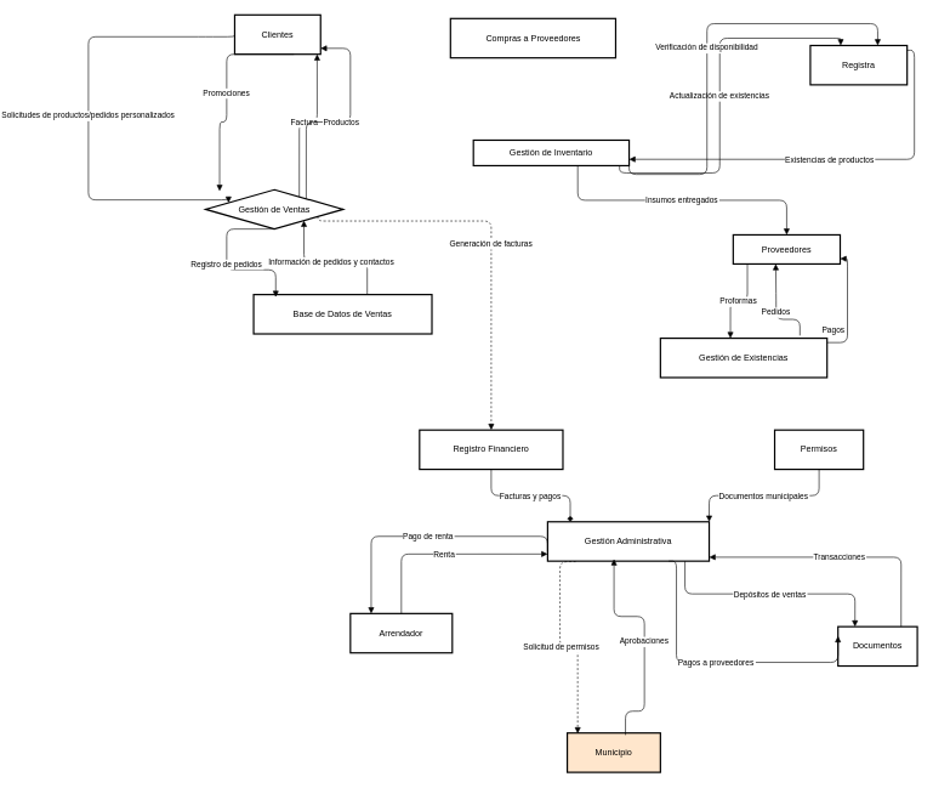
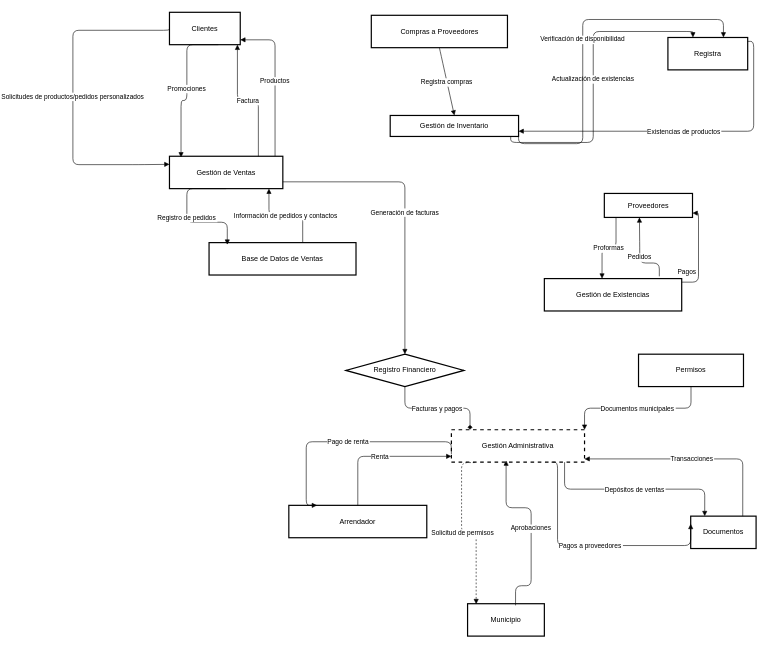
  <mxCell id="0" />
  <mxCell id="1" parent="0" />
- <mxCell id="2" value="Clientes" style="whiteSpace=wrap;strokeWidth=2;" parent="1" vertex="1"><mxGeometry x="221" y="20" width="118" height="54" as="geometry" /></mxCell>
- <mxCell id="3" value="Gestión de Ventas" style="rhombus;whiteSpace=wrap;strokeWidth=2;" parent="1" vertex="1"><mxGeometry x="181" y="260" width="189" height="54" as="geometry" /></mxCell>
+ <mxCell id="2" value="Clientes" style="whiteSpace=wrap;strokeWidth=2;" parent="1" vertex="1"><mxGeometry x="181" y="20" width="118" height="54" as="geometry" /></mxCell>
+ <mxCell id="3" value="Gestión de Ventas" style="whiteSpace=wrap;strokeWidth=2;" parent="1" vertex="1"><mxGeometry x="181" y="260" width="189" height="54" as="geometry" /></mxCell>
  <mxCell id="4" value="Proveedores" style="whiteSpace=wrap;strokeWidth=2;" parent="1" vertex="1"><mxGeometry x="906" y="322" width="147" height="40" as="geometry" /></mxCell>
  <mxCell id="5" value="Gestión de Existencias" style="whiteSpace=wrap;strokeWidth=2;" parent="1" vertex="1"><mxGeometry x="806" y="463.96" width="229" height="54" as="geometry" /></mxCell>
- <mxCell id="6" value="Arrendador" style="whiteSpace=wrap;strokeWidth=2;" parent="1" vertex="1"><mxGeometry x="380" y="842" width="140" height="54" as="geometry" /></mxCell>
- <mxCell id="7" value="Gestión Administrativa" style="whiteSpace=wrap;strokeWidth=2;" parent="1" vertex="1"><mxGeometry x="651" y="716" width="222" height="54" as="geometry" /></mxCell>
- <mxCell id="8" value="Municipio" style="whiteSpace=wrap;strokeWidth=2;fillColor=#ffe6cc;" parent="1" vertex="1"><mxGeometry x="678" y="1006" width="128" height="54" as="geometry" /></mxCell>
+ <mxCell id="6" value="Arrendador" style="whiteSpace=wrap;strokeWidth=2;" parent="1" vertex="1"><mxGeometry x="380" y="842" width="230" height="54" as="geometry" /></mxCell>
+ <mxCell id="7" value="Gestión Administrativa" style="whiteSpace=wrap;strokeWidth=2;dashed=1;" parent="1" vertex="1"><mxGeometry x="651" y="716" width="222" height="54" as="geometry" /></mxCell>
+ <mxCell id="8" value="Municipio" style="whiteSpace=wrap;strokeWidth=2;" parent="1" vertex="1"><mxGeometry x="678" y="1006" width="128" height="54" as="geometry" /></mxCell>
  <mxCell id="9" value="Documentos" style="whiteSpace=wrap;strokeWidth=2;" parent="1" vertex="1"><mxGeometry x="1050" y="860" width="109" height="54" as="geometry" /></mxCell>
  <mxCell id="10" value="Base de Datos de Ventas" style="whiteSpace=wrap;strokeWidth=2;" parent="1" vertex="1"><mxGeometry x="247" y="404" width="245" height="54" as="geometry" /></mxCell>
- <mxCell id="11" value="Registro Financiero" style="whiteSpace=wrap;strokeWidth=2;" parent="1" vertex="1"><mxGeometry x="475" y="590" width="197" height="54" as="geometry" /></mxCell>
+ <mxCell id="11" value="Registro Financiero" style="rhombus;whiteSpace=wrap;strokeWidth=2;" parent="1" vertex="1"><mxGeometry x="475" y="590" width="197" height="54" as="geometry" /></mxCell>
  <mxCell id="12" value="Gestión de Inventario" style="whiteSpace=wrap;strokeWidth=2;" parent="1" vertex="1"><mxGeometry x="549" y="192" width="214" height="35" as="geometry" /></mxCell>
  <mxCell id="13" value="Registra" style="whiteSpace=wrap;strokeWidth=2;" parent="1" vertex="1"><mxGeometry x="1012" y="62" width="133" height="54" as="geometry" /></mxCell>
  <mxCell id="14" value="Compras a Proveedores" style="whiteSpace=wrap;strokeWidth=2;" parent="1" vertex="1"><mxGeometry x="517.5" y="25" width="227" height="54" as="geometry" /></mxCell>
- <mxCell id="15" value="Permisos" style="whiteSpace=wrap;strokeWidth=2;" parent="1" vertex="1"><mxGeometry x="963" y="590" width="122" height="54" as="geometry" /></mxCell>
+ <mxCell id="15" value="Permisos" style="whiteSpace=wrap;strokeWidth=2;" parent="1" vertex="1"><mxGeometry x="963" y="590" width="175" height="54" as="geometry" /></mxCell>
  <mxCell id="16" value="Solicitudes de productos/pedidos personalizados" style="startArrow=none;endArrow=block;exitX=0;exitY=0.5;entryX=0;entryY=0.25;edgeStyle=orthogonalEdgeStyle;entryDx=0;entryDy=0;exitDx=0;exitDy=0;" parent="1" source="2" target="3" edge="1"><mxGeometry x="-0.002" relative="1" as="geometry"><Array as="points"><mxPoint x="181" y="50" /><mxPoint x="20" y="50" /><mxPoint x="20" y="274" /><mxPoint x="130" y="274" /></Array><mxPoint as="offset" /></mxGeometry></mxCell>
  <mxCell id="17" value="Factura" style="startArrow=none;endArrow=block;exitX=0.79;exitY=-0.01;entryX=0.96;entryY=1;edgeStyle=orthogonalEdgeStyle;" parent="1" source="3" target="2" edge="1"><mxGeometry relative="1" as="geometry" /></mxCell>
  <mxCell id="18" value="Productos" style="startArrow=none;endArrow=block;exitX=0.94;exitY=-0.01;entryX=1;entryY=0.85;edgeStyle=orthogonalEdgeStyle;" parent="1" source="3" target="2" edge="1"><mxGeometry relative="1" as="geometry" /></mxCell>
  <mxCell id="19" value="Promociones" style="startArrow=none;endArrow=block;exitX=0.69;exitY=1;entryX=0.102;entryY=0.036;edgeStyle=orthogonalEdgeStyle;entryDx=0;entryDy=0;entryPerimeter=0;" parent="1" source="2" target="3" edge="1"><mxGeometry relative="1" as="geometry"><Array as="points"><mxPoint x="210" y="74" /><mxPoint x="210" y="167" /><mxPoint x="200" y="167" /></Array></mxGeometry></mxCell>
  <mxCell id="20" value="Proformas" style="startArrow=none;endArrow=block;exitX=0.14;exitY=0.99;entryX=0.42;entryY=0;edgeStyle=orthogonalEdgeStyle;" parent="1" source="4" target="5" edge="1"><mxGeometry relative="1" as="geometry" /></mxCell>
  <mxCell id="21" value="Pedidos" style="startArrow=none;endArrow=block;exitX=0.837;exitY=-0.069;entryX=0.4;entryY=0.99;edgeStyle=orthogonalEdgeStyle;exitDx=0;exitDy=0;exitPerimeter=0;" parent="1" source="5" target="4" edge="1"><mxGeometry relative="1" as="geometry"><Array as="points"><mxPoint x="998" y="437.96" /><mxPoint x="965" y="437.96" /><mxPoint x="965" y="411.96" /></Array></mxGeometry></mxCell>
  <mxCell id="22" value="Pagos" style="startArrow=none;endArrow=block;exitX=1;exitY=0.11;entryX=1;entryY=0.82;edgeStyle=orthogonalEdgeStyle;" parent="1" source="5" target="4" edge="1"><mxGeometry x="-0.405" y="19" relative="1" as="geometry"><mxPoint as="offset" /></mxGeometry></mxCell>
  <mxCell id="23" value="Renta" style="startArrow=none;endArrow=block;exitX=0.5;exitY=0.01;entryX=0;entryY=0.82;edgeStyle=orthogonalEdgeStyle;" parent="1" source="6" target="7" edge="1"><mxGeometry relative="1" as="geometry" /></mxCell>
  <mxCell id="24" value="Pago de renta" style="startArrow=none;endArrow=block;exitX=0;exitY=0.76;entryX=0.21;entryY=0.01;edgeStyle=orthogonalEdgeStyle;" parent="1" source="7" target="6" edge="1"><mxGeometry relative="1" as="geometry"><Array as="points"><mxPoint x="651" y="736" /><mxPoint x="409" y="736" /></Array></mxGeometry></mxCell>
  <mxCell id="25" value="Aprobaciones" style="startArrow=none;endArrow=block;exitX=0.5;exitY=0.01;edgeStyle=orthogonalEdgeStyle;entryX=0.411;entryY=0.949;entryDx=0;entryDy=0;entryPerimeter=0;" parent="1" target="7" edge="1"><mxGeometry relative="1" as="geometry"><Array as="points"><mxPoint x="758" y="976" /><mxPoint x="784" y="976" /><mxPoint x="784" y="846" /><mxPoint x="742" y="846" /></Array><mxPoint x="758" y="1008.75" as="sourcePoint" /><mxPoint x="765" y="756" as="targetPoint" /></mxGeometry></mxCell>
  <mxCell id="26" value="Solicitud de permisos" style="startArrow=none;endArrow=block;exitX=0.174;exitY=1.013;entryX=0.112;entryY=0.013;edgeStyle=orthogonalEdgeStyle;exitDx=0;exitDy=0;exitPerimeter=0;entryDx=0;entryDy=0;entryPerimeter=0;dashed=1;" parent="1" source="7" target="8" edge="1"><mxGeometry relative="1" as="geometry"><Array as="points"><mxPoint x="668" y="771" /><mxPoint x="668" y="888" /><mxPoint x="692" y="888" /></Array></mxGeometry></mxCell>
  <mxCell id="27" value="Transacciones" style="startArrow=none;endArrow=block;exitX=0.79;exitY=0.01;entryX=1;entryY=0.9;edgeStyle=orthogonalEdgeStyle;" parent="1" source="9" target="7" edge="1"><mxGeometry relative="1" as="geometry" /></mxCell>
  <mxCell id="28" value="Pagos a proveedores" style="startArrow=none;endArrow=block;exitX=0.75;exitY=1;entryX=0;entryY=0.24;edgeStyle=orthogonalEdgeStyle;exitDx=0;exitDy=0;" parent="1" source="7" target="9" edge="1"><mxGeometry relative="1" as="geometry"><Array as="points"><mxPoint x="828" y="770" /><mxPoint x="828" y="909" /></Array></mxGeometry></mxCell>
  <mxCell id="29" value="Depósitos de ventas" style="startArrow=none;endArrow=block;exitX=0.85;exitY=1;entryX=0.22;entryY=0.01;edgeStyle=orthogonalEdgeStyle;" parent="1" source="7" target="9" edge="1"><mxGeometry relative="1" as="geometry" /></mxCell>
  <mxCell id="30" value="Registro de pedidos" style="startArrow=none;endArrow=block;exitX=0.5;exitY=0.99;entryX=0.124;entryY=0.065;edgeStyle=orthogonalEdgeStyle;entryDx=0;entryDy=0;entryPerimeter=0;" parent="1" source="3" target="10" edge="1"><mxGeometry relative="1" as="geometry"><Array as="points"><mxPoint x="210" y="314" /><mxPoint x="210" y="370" /><mxPoint x="277" y="370" /></Array></mxGeometry></mxCell>
- <mxCell id="31" value="Generación de facturas" style="startArrow=none;endArrow=block;exitX=1;exitY=0.79;entryX=0.5;entryY=-0.01;edgeStyle=orthogonalEdgeStyle;dashed=1;" parent="1" source="3" target="11" edge="1"><mxGeometry x="0.035" relative="1" as="geometry"><Array as="points"><mxPoint x="574" y="303" /></Array><mxPoint as="offset" /></mxGeometry></mxCell>
+ <mxCell id="31" value="Generación de facturas" style="startArrow=none;endArrow=block;exitX=1;exitY=0.79;entryX=0.5;entryY=-0.01;edgeStyle=orthogonalEdgeStyle;" parent="1" source="3" target="11" edge="1"><mxGeometry x="0.035" relative="1" as="geometry"><Array as="points"><mxPoint x="574" y="303" /></Array><mxPoint as="offset" /></mxGeometry></mxCell>
  <mxCell id="32" value="Actualización de existencias" style="startArrow=none;endArrow=block;exitX=0.93;exitY=0.99;entryX=0.31;entryY=-0.01;edgeStyle=orthogonalEdgeStyle;" parent="1" source="12" target="13" edge="1"><mxGeometry relative="1" as="geometry" /></mxCell>
  <mxCell id="33" value="Verificación de disponibilidad" style="startArrow=none;endArrow=block;exitX=1;exitY=0.87;entryX=0.7;entryY=-0.01;edgeStyle=orthogonalEdgeStyle;" parent="1" source="12" target="13" edge="1"><mxGeometry relative="1" as="geometry"><Array as="points"><mxPoint x="870" y="239" /><mxPoint x="870" y="32" /><mxPoint x="1105" y="32" /></Array></mxGeometry></mxCell>
- <mxCell id="35" value="Insumos entregados" style="startArrow=none;endArrow=block;exitX=0.67;exitY=0.994;entryX=0.5;entryY=-0.01;exitDx=0;exitDy=0;exitPerimeter=0;edgeStyle=orthogonalEdgeStyle;" parent="1" source="12" target="4" edge="1"><mxGeometry relative="1" as="geometry"><mxPoint x="1341" y="272" as="sourcePoint" /></mxGeometry></mxCell>
+ <mxCell id="34" value="Registra compras" style="curved=1;startArrow=none;endArrow=block;exitX=0.5;exitY=1;entryX=0.5;entryY=-0.01;" parent="1" source="14" target="12" edge="1"><mxGeometry relative="1" as="geometry"><Array as="points" /></mxGeometry></mxCell>
  <mxCell id="36" value="Información de pedidos y contactos" style="startArrow=none;endArrow=block;exitX=0.64;exitY=-0.01;entryX=0.87;entryY=0.99;edgeStyle=orthogonalEdgeStyle;" parent="1" source="10" target="3" edge="1"><mxGeometry relative="1" as="geometry" /></mxCell>
  <mxCell id="37" value="Existencias de productos" style="startArrow=none;endArrow=block;exitX=1;exitY=0.12;entryX=1;entryY=0.75;edgeStyle=orthogonalEdgeStyle;" parent="1" source="13" target="12" edge="1"><mxGeometry relative="1" as="geometry" /></mxCell>
  <mxCell id="38" value="Facturas y pagos" style="startArrow=none;endArrow=diamond;exitX=0.5;exitY=0.99;entryX=0.14;entryY=0;edgeStyle=orthogonalEdgeStyle;" parent="1" source="11" target="7" edge="1"><mxGeometry relative="1" as="geometry" /></mxCell>
  <mxCell id="39" value="Documentos municipales" style="startArrow=none;endArrow=block;exitX=0.5;exitY=0.99;entryX=1;entryY=0;edgeStyle=orthogonalEdgeStyle;" parent="1" source="15" target="7" edge="1"><mxGeometry relative="1" as="geometry" /></mxCell>
